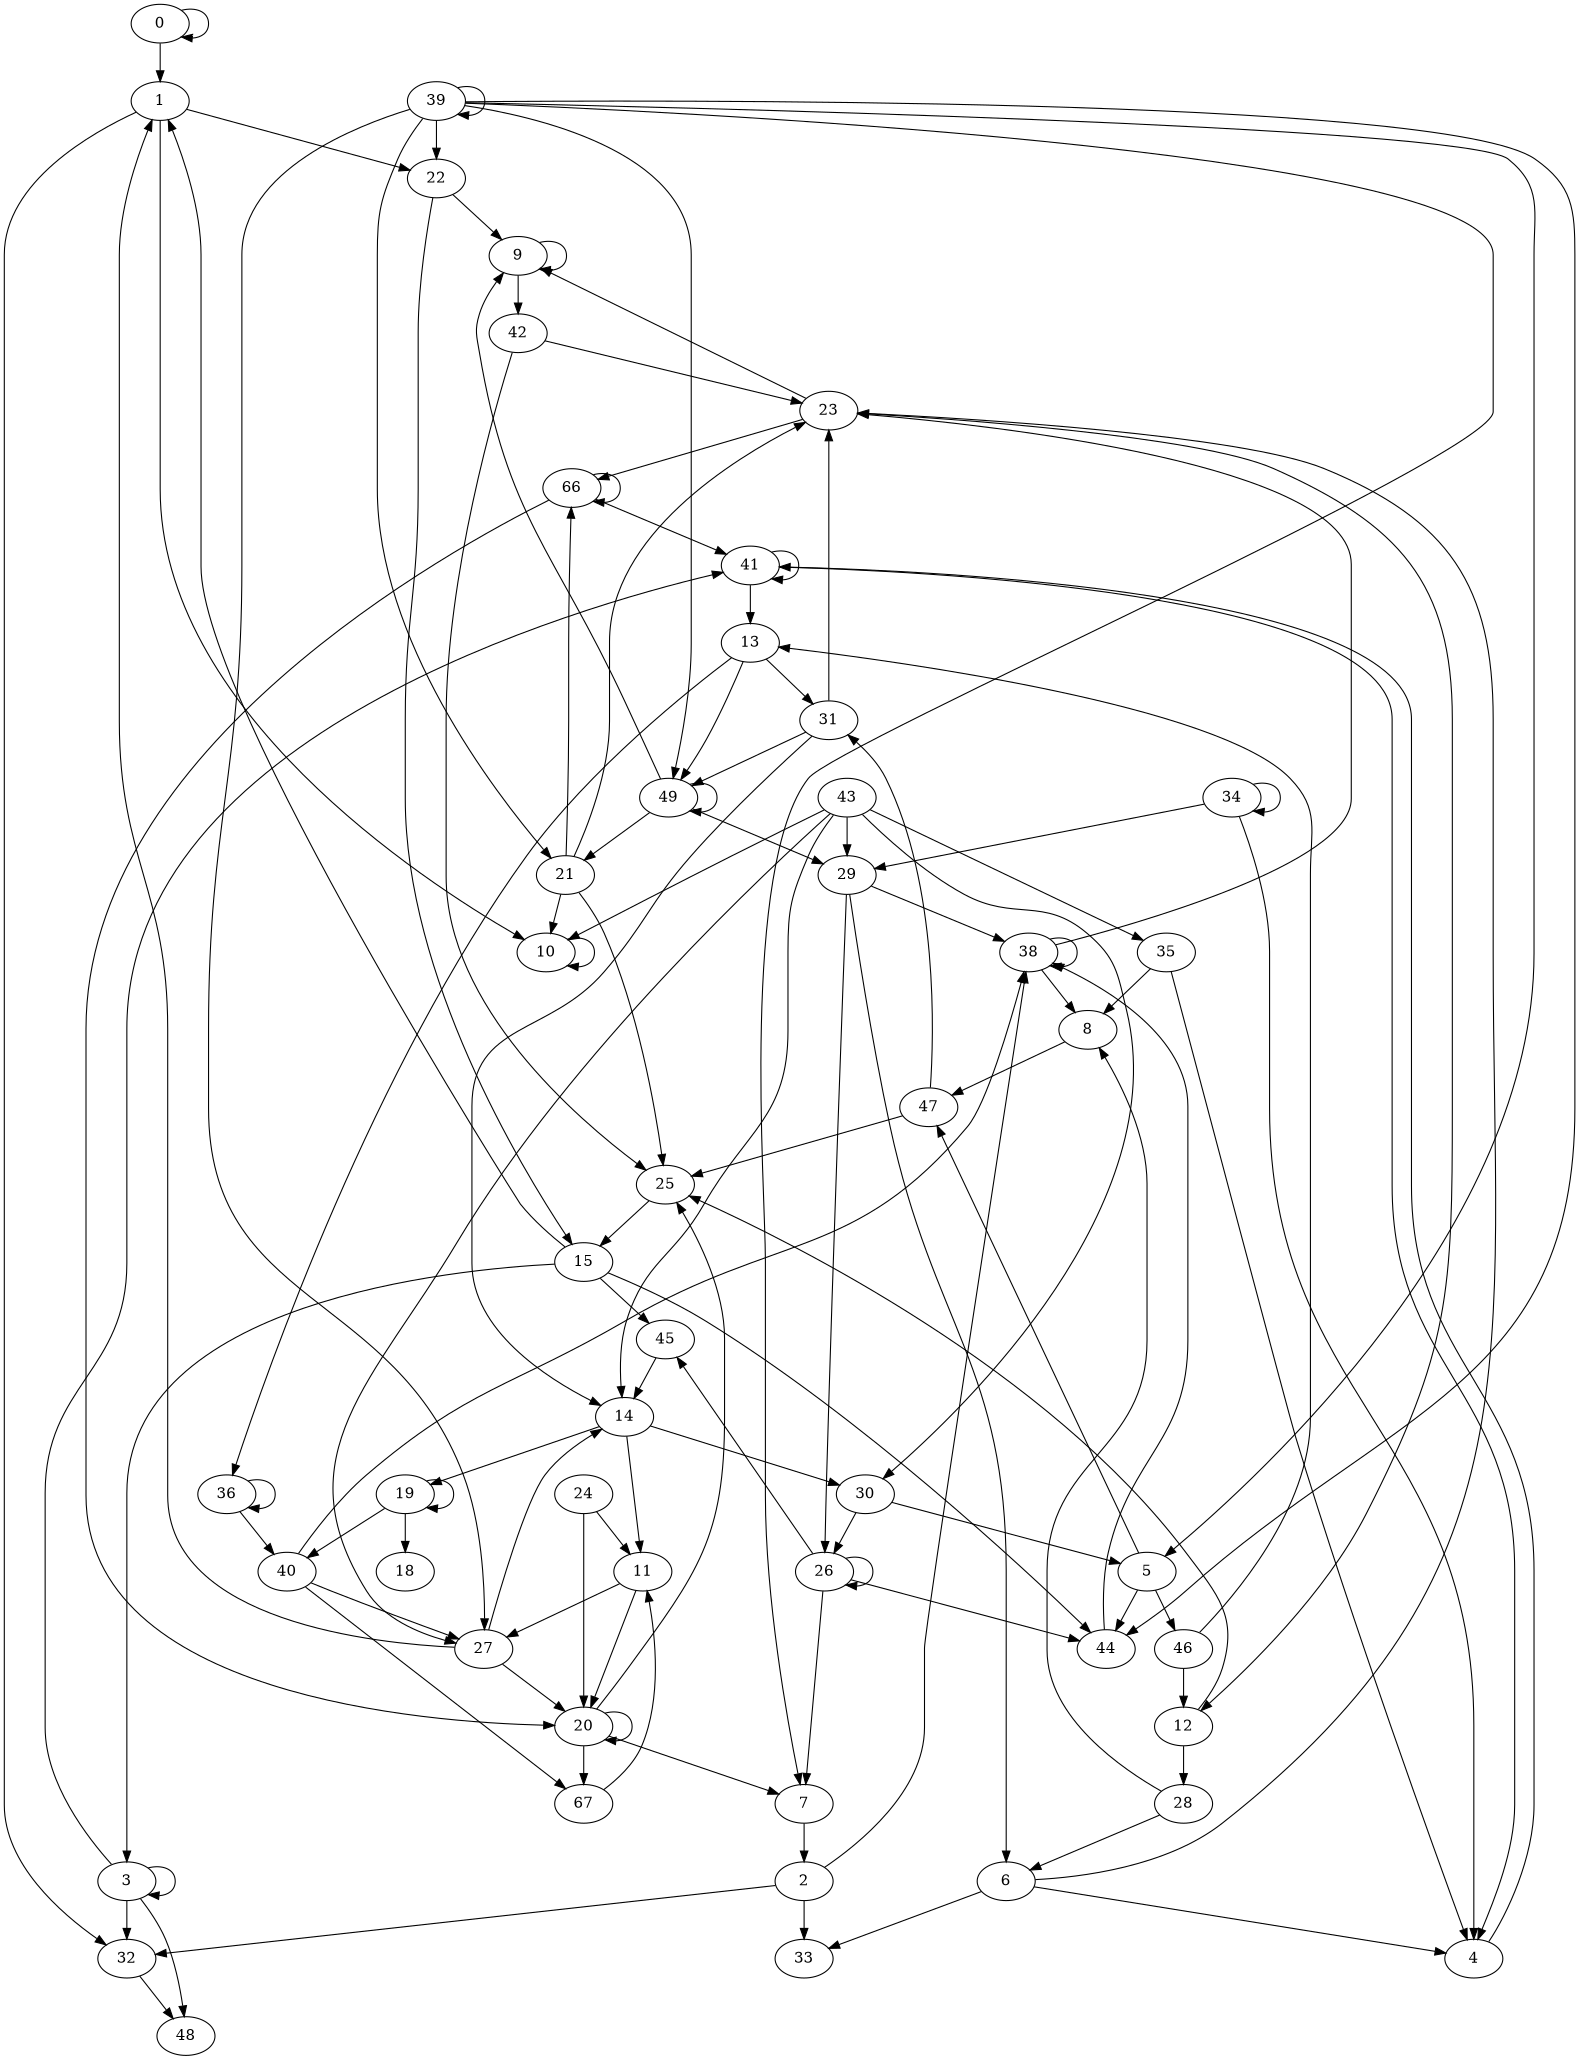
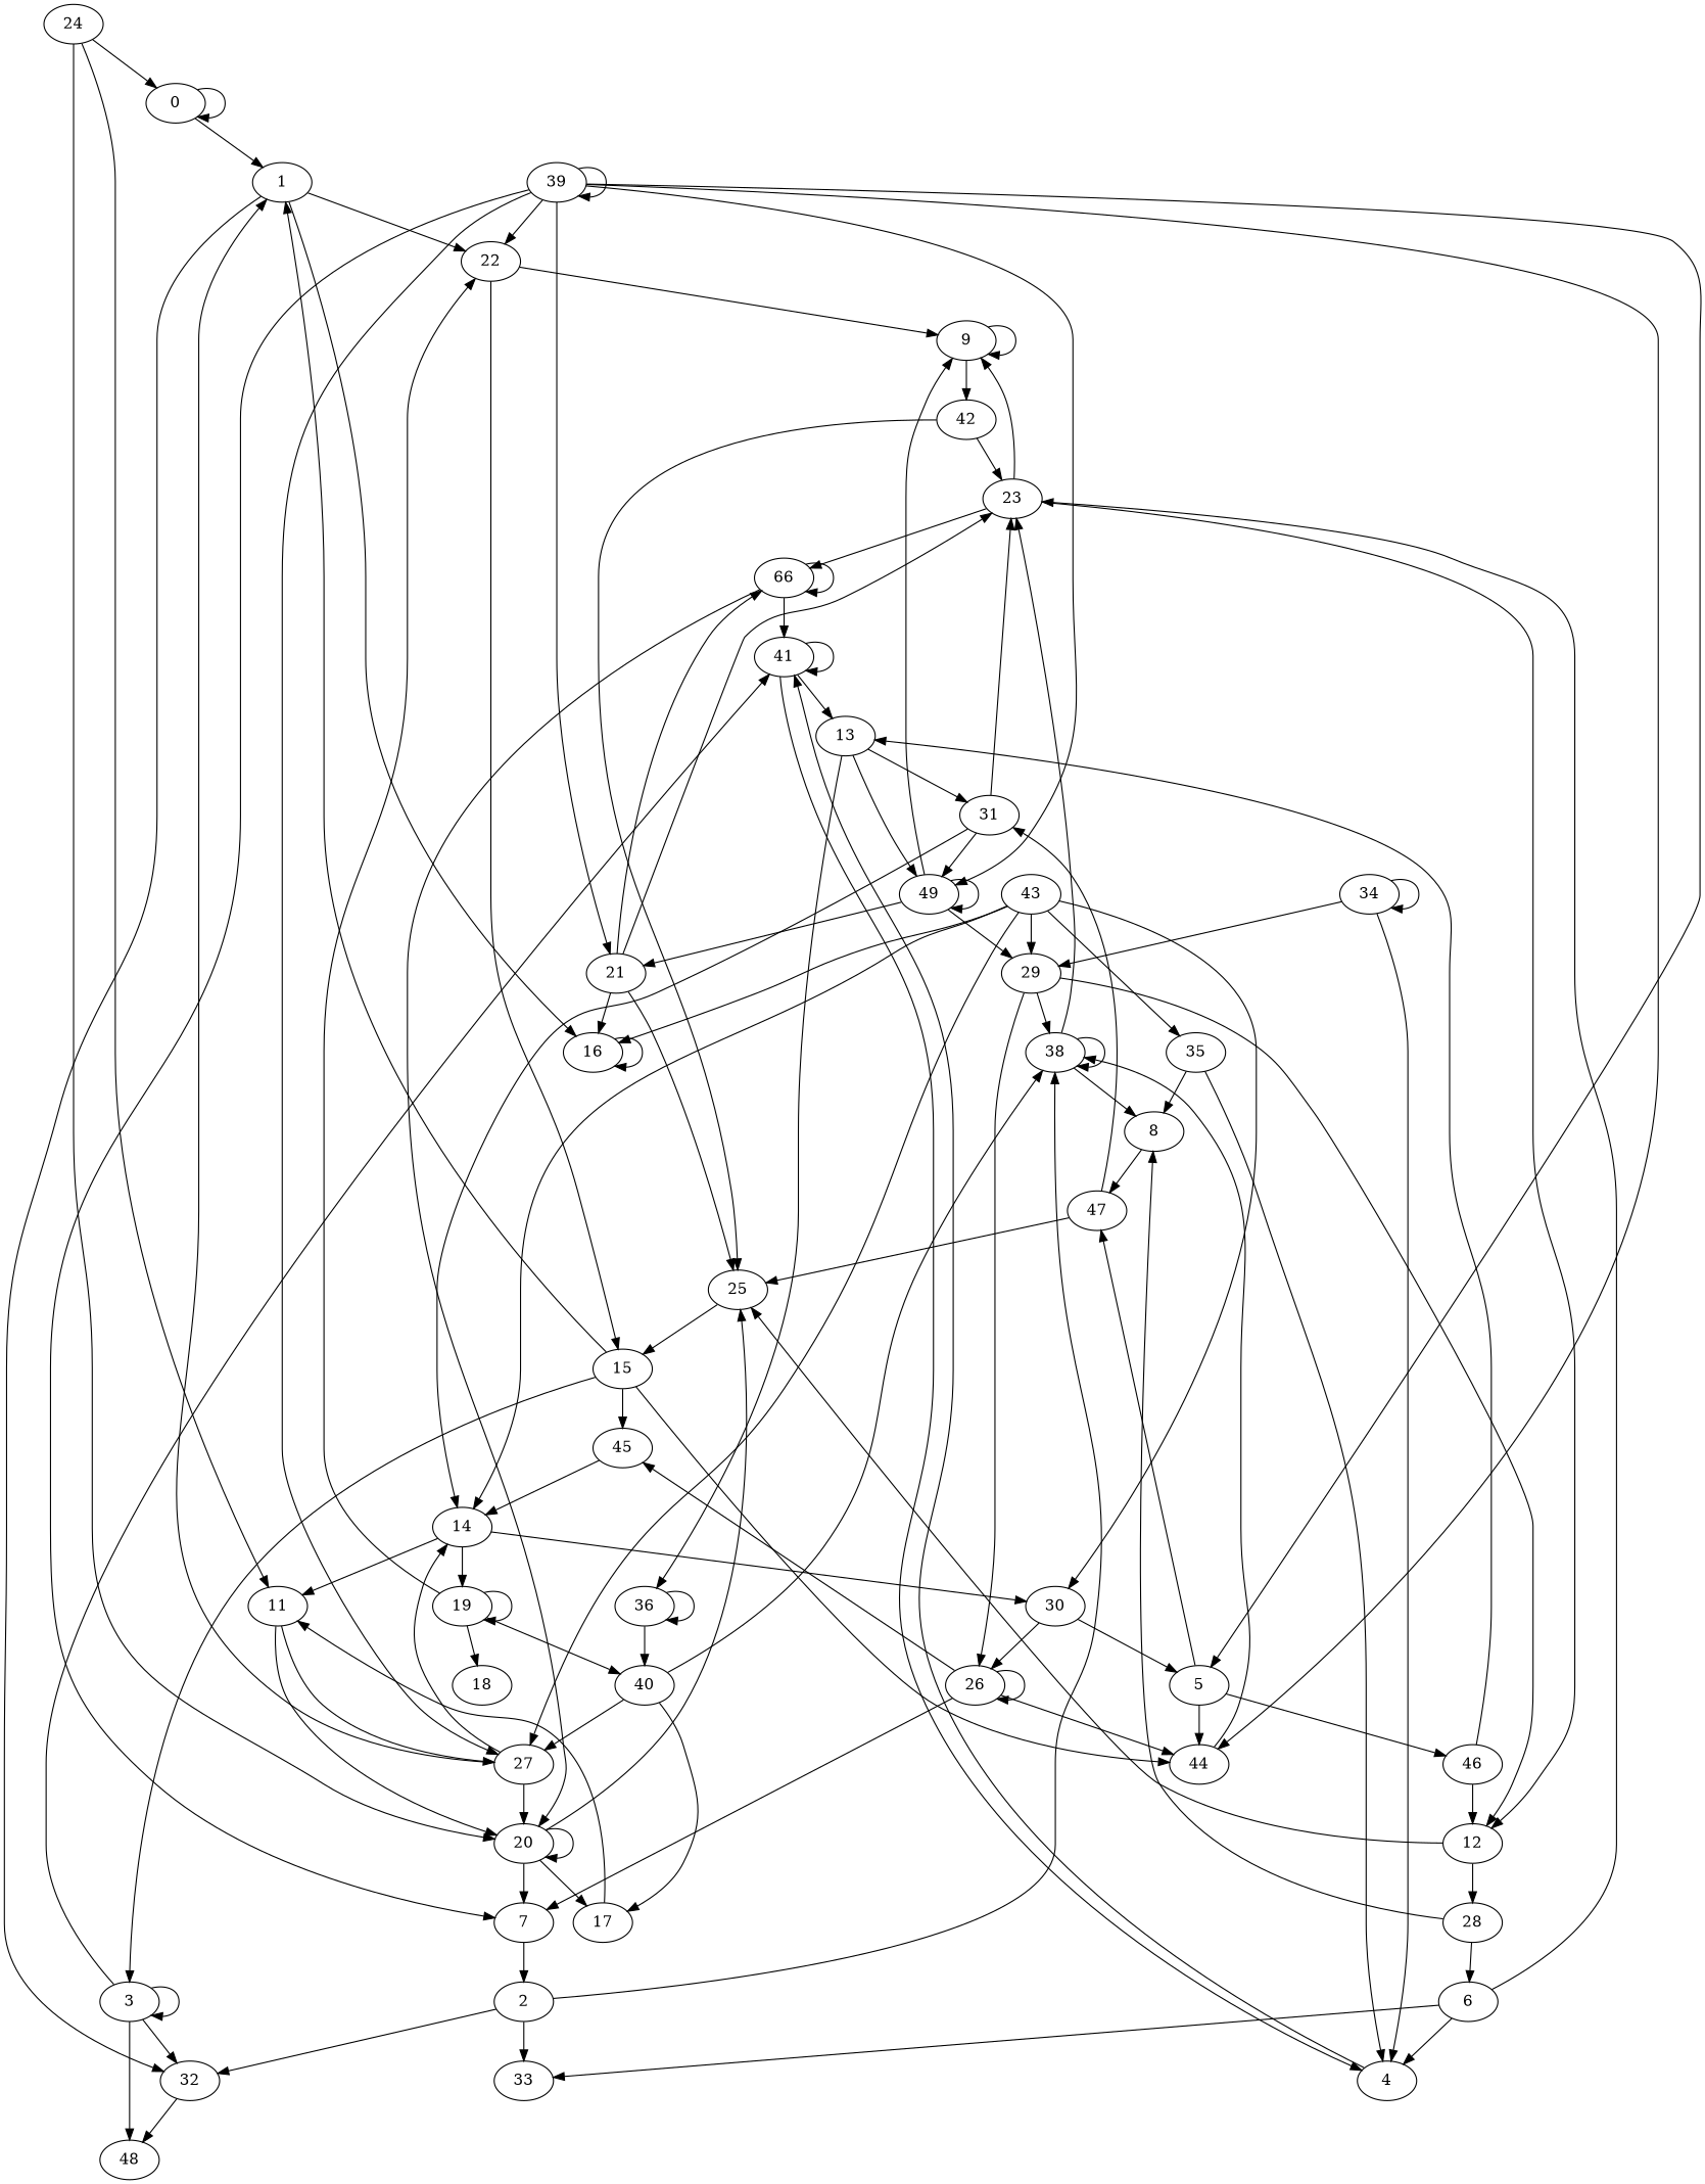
  digraph {
    edge [weight=3]
    0
    1
-   10
+   10 [label=16]
    22
    32
    9
    15
    48
    2
    33
    38
    23
    8
    3
    41
    4
    13
    5
    44
    46
    47
    12
    25
    31
    6
    n26 [label=66]
    7
    42
    11
    20
    27
-   17 [label=67]
+   17
    14
    28
    36
    49
    40
    21
    29
    19
    30
    18
    26
    45
    24
    34
    35
    39
    43
    0 -> 0 [weight=5]
    0 -> 1 [weight=1]
    1 -> 10 [weight=4]
    1 -> 22 [weight=4]
    1 -> 32 [weight=2]
    10 -> 10 [weight=6]
    22 -> 9 [weight=5]
    22 -> 15
    32 -> 48
    9 -> 9
    9 -> 42 [weight=10]
    15 -> 1 [weight=1]
    15 -> 3 [weight=4]
    15 -> 44 [weight=4]
    15 -> 45 [weight=6]
    2 -> 32 [weight=10]
    2 -> 33 [weight=10]
    2 -> 38 [weight=5]
    38 -> 38 [weight=6]
    38 -> 23 [weight=9]
    38 -> 8 [weight=5]
    23 -> 9 [weight=6]
    23 -> 12 [weight=2]
    23 -> n26 [weight=8]
    8 -> 47 [weight=1]
    3 -> 32 [weight=10]
    3 -> 48 [weight=7]
    3 -> 3 [weight=9]
    3 -> 41 [weight=9]
    41 -> 41 [weight=6]
    41 -> 4
    41 -> 13 [weight=10]
    4 -> 41
    13 -> 31 [weight=1]
    13 -> 36 [weight=5]
    13 -> 49 [weight=1]
    5 -> 44 [weight=7]
    5 -> 46 [weight=8]
    5 -> 47 [weight=10]
    44 -> 38 [weight=9]
    46 -> 13 [weight=9]
    46 -> 12 [weight=6]
    47 -> 25 [weight=7]
    47 -> 31 [weight=6]
    12 -> 25
    12 -> 28 [weight=8]
    25 -> 15
    31 -> 23 [weight=6]
    31 -> 14 [weight=2]
    31 -> 49
    6 -> 33 [weight=9]
    6 -> 23 [weight=5]
    6 -> 4 [weight=2]
    n26 -> 41
    n26 -> n26 [weight=6]
    n26 -> 20
    7 -> 2 [weight=9]
    42 -> 23
    42 -> 25 [weight=10]
    11 -> 20 [weight=2]
    11 -> 27 [weight=7]
    20 -> 25 [weight=5]
    20 -> 7 [weight=4]
    20 -> 20 [weight=5]
    20 -> 17 [weight=9]
    27 -> 1 [weight=2]
    27 -> 20 [weight=7]
    27 -> 14
    17 -> 11 [weight=4]
    14 -> 11 [weight=10]
    14 -> 19 [weight=7]
    14 -> 30 [weight=5]
    28 -> 8 [weight=6]
    28 -> 6 [weight=1]
    36 -> 36 [weight=5]
    36 -> 40 [weight=9]
    49 -> 9 [weight=8]
    49 -> 49 [weight=1]
    49 -> 21 [weight=8]
    49 -> 29 [weight=7]
    40 -> 38 [weight=9]
    40 -> 27 [weight=8]
    40 -> 17 [weight=1]
    21 -> 10 [weight=9]
    21 -> 23 [weight=1]
    21 -> 25 [weight=5]
    21 -> n26 [weight=4]
    29 -> 38
-   29 -> 6 [weight=10]
+   29 -> 12 [weight=10]
    29 -> 26 [weight=4]
+   19 -> 22 [weight=5]
    19 -> 40 [weight=2]
    19 -> 19 [weight=5]
    19 -> 18 [weight=10]
    30 -> 5 [weight=2]
    30 -> 26 [weight=7]
    26 -> 44
    26 -> 7 [weight=2]
    26 -> 26 [weight=1]
    26 -> 45 [weight=8]
    45 -> 14 [weight=8]
+   24 -> 0
    24 -> 11 [weight=5]
    24 -> 20 [weight=9]
    34 -> 4 [weight=5]
    34 -> 29 [weight=4]
    34 -> 34 [weight=1]
    35 -> 8 [weight=10]
    35 -> 4 [weight=1]
    39 -> 22 [weight=4]
    39 -> 5 [weight=1]
    39 -> 44
    39 -> 7 [weight=2]
    39 -> 27 [weight=9]
    39 -> 49 [weight=7]
    39 -> 21 [weight=5]
    39 -> 39 [weight=8]
    43 -> 10 [weight=2]
    43 -> 27 [weight=8]
    43 -> 14 [weight=2]
    43 -> 29 [weight=7]
    43 -> 30
    43 -> 35 [weight=4]
  }
